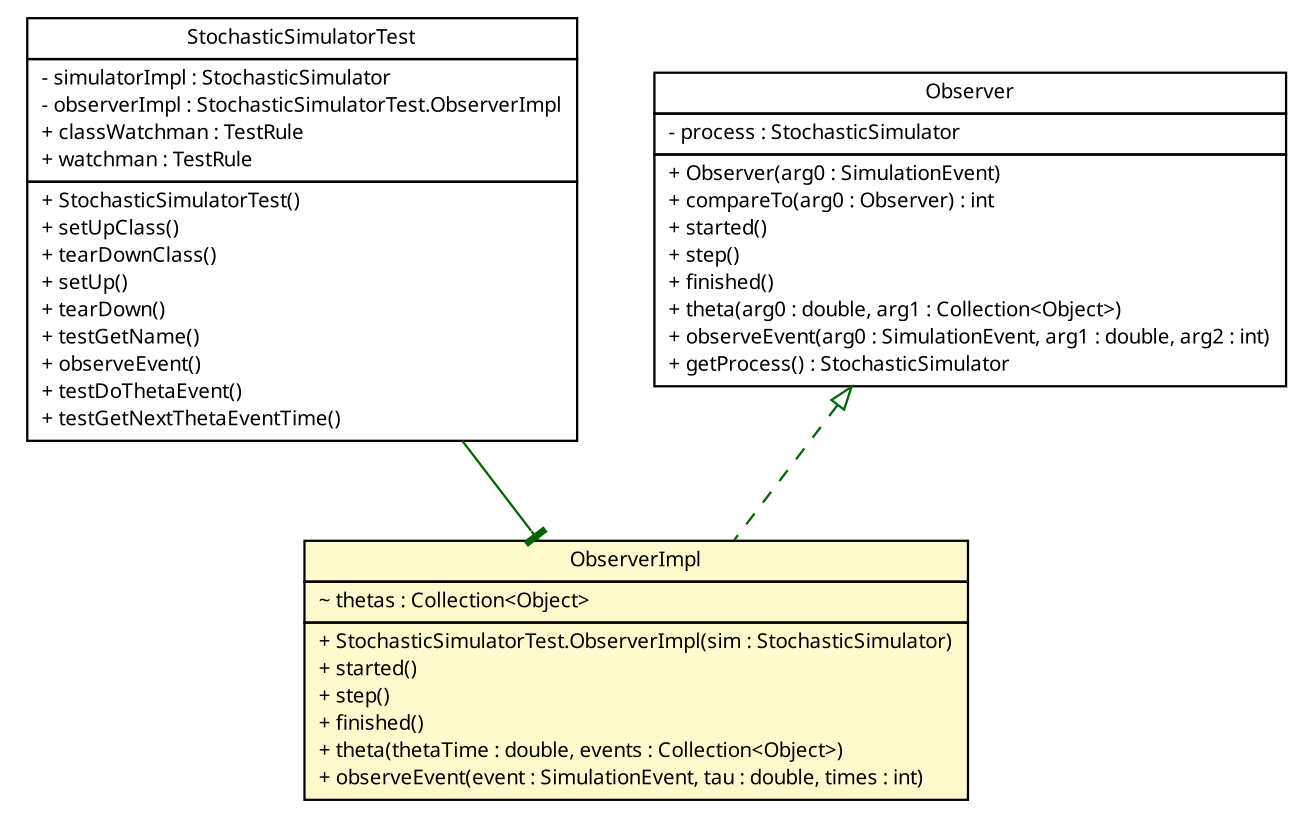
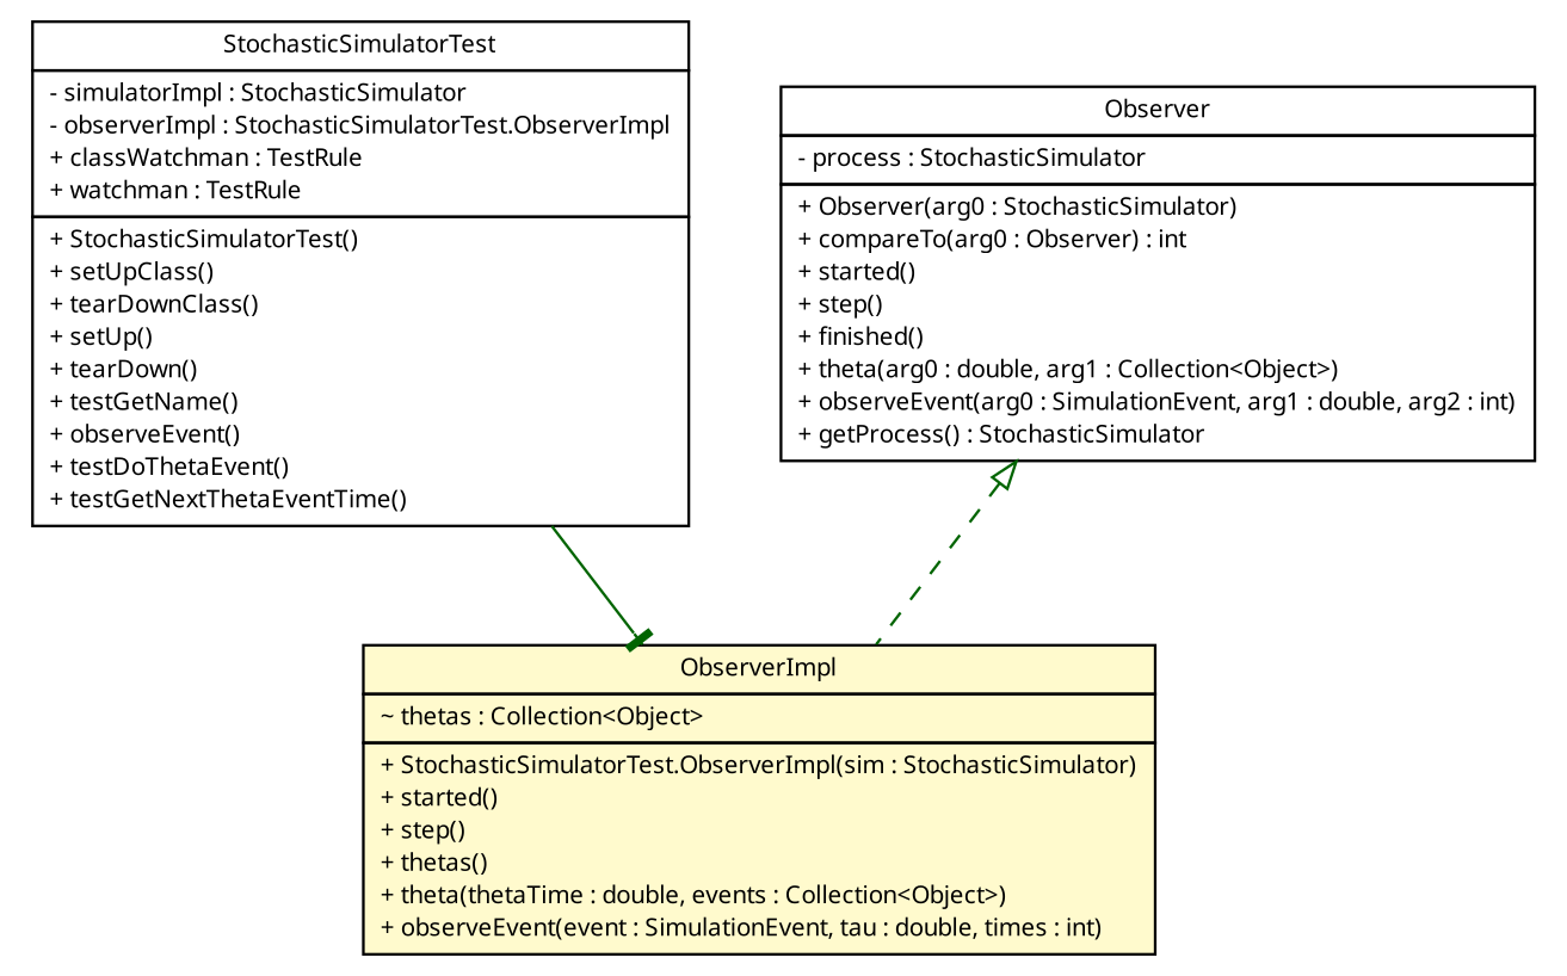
  digraph {
    nodesep=0.25
    ranksep=0.5
    node [fontcolor=black fontname="Trebuchet MS" fontsize=9.0 shape=plaintext]
    edge [color=darkgreen fontname="Trebuchet MS" headport=p labelfontname="Trebuchet MS" labelfontsize=10 tailport=p]
    n1 [label=<<table title="broadwick.stochastic.StochasticSimulatorTest" border="0" cellborder="1" cellspacing="0" cellpadding="2" port="p" href="./StochasticSimulatorTest.html"> 		<tr><td><table border="0" cellspacing="0" cellpadding="1"> <tr><td align="center" balign="center"><font face="Trebuchet MS"> StochasticSimulatorTest </font></td></tr> 		</table></td></tr> 		<tr><td><table border="0" cellspacing="0" cellpadding="1"> <tr><td align="left" balign="left"> - simulatorImpl : StochasticSimulator </td></tr> <tr><td align="left" balign="left"> - observerImpl : StochasticSimulatorTest.ObserverImpl </td></tr> <tr><td align="left" balign="left"> + classWatchman : TestRule </td></tr> <tr><td align="left" balign="left"> + watchman : TestRule </td></tr> 		</table></td></tr> 		<tr><td><table border="0" cellspacing="0" cellpadding="1"> <tr><td align="left" balign="left"> + StochasticSimulatorTest() </td></tr> <tr><td align="left" balign="left"> + setUpClass() </td></tr> <tr><td align="left" balign="left"> + tearDownClass() </td></tr> <tr><td align="left" balign="left"> + setUp() </td></tr> <tr><td align="left" balign="left"> + tearDown() </td></tr> <tr><td align="left" balign="left"> + testGetName() </td></tr> <tr><td align="left" balign="left"> + observeEvent() </td></tr> <tr><td align="left" balign="left"> + testDoThetaEvent() </td></tr> <tr><td align="left" balign="left"> + testGetNextThetaEventTime() </td></tr> 		</table></td></tr> 		</table>>]
-   n2 [label=<<table title="broadwick.stochastic.StochasticSimulatorTest.ObserverImpl" border="0" cellborder="1" cellspacing="0" cellpadding="2" port="p" bgcolor="lemonChiffon" href="./StochasticSimulatorTest.ObserverImpl.html"> 		<tr><td><table border="0" cellspacing="0" cellpadding="1"> <tr><td align="center" balign="center"><font face="Trebuchet MS"> ObserverImpl </font></td></tr> 		</table></td></tr> 		<tr><td><table border="0" cellspacing="0" cellpadding="1"> <tr><td align="left" balign="left"> ~ thetas : Collection&lt;Object&gt; </td></tr> 		</table></td></tr> 		<tr><td><table border="0" cellspacing="0" cellpadding="1"> <tr><td align="left" balign="left"> + StochasticSimulatorTest.ObserverImpl(sim : StochasticSimulator) </td></tr> <tr><td align="left" balign="left"> + started() </td></tr> <tr><td align="left" balign="left"> + step() </td></tr> <tr><td align="left" balign="left"> + finished() </td></tr> <tr><td align="left" balign="left"> + theta(thetaTime : double, events : Collection&lt;Object&gt;) </td></tr> <tr><td align="left" balign="left"> + observeEvent(event : SimulationEvent, tau : double, times : int) </td></tr> 		</table></td></tr> 		</table>>]
-   n3 [label=<<table title="broadwick.stochastic.Observer" border="0" cellborder="1" cellspacing="0" cellpadding="2" port="p" href="http://java.sun.com/j2se/1.4.2/docs/api/broadwick/stochastic/Observer.html"> 		<tr><td><table border="0" cellspacing="0" cellpadding="1"> <tr><td align="center" balign="center"><font face="Trebuchet MS"> Observer </font></td></tr> 		</table></td></tr> 		<tr><td><table border="0" cellspacing="0" cellpadding="1"> <tr><td align="left" balign="left"> - process : StochasticSimulator </td></tr> 		</table></td></tr> 		<tr><td><table border="0" cellspacing="0" cellpadding="1"> <tr><td align="left" balign="left"> + Observer(arg0 : SimulationEvent) </td></tr> <tr><td align="left" balign="left"> + compareTo(arg0 : Observer) : int </td></tr> <tr><td align="left" balign="left"><font face="Trebuchet MS" point-size="9.0"> + started() </font></td></tr> <tr><td align="left" balign="left"><font face="Trebuchet MS" point-size="9.0"> + step() </font></td></tr> <tr><td align="left" balign="left"><font face="Trebuchet MS" point-size="9.0"> + finished() </font></td></tr> <tr><td align="left" balign="left"><font face="Trebuchet MS" point-size="9.0"> + theta(arg0 : double, arg1 : Collection&lt;Object&gt;) </font></td></tr> <tr><td align="left" balign="left"><font face="Trebuchet MS" point-size="9.0"> + observeEvent(arg0 : SimulationEvent, arg1 : double, arg2 : int) </font></td></tr> <tr><td align="left" balign="left"> + getProcess() : StochasticSimulator </td></tr> 		</table></td></tr> 		</table>>]
+   n2 [label=<<table title="broadwick.stochastic.StochasticSimulatorTest.ObserverImpl" border="0" cellborder="1" cellspacing="0" cellpadding="2" port="p" bgcolor="lemonChiffon" href="./StochasticSimulatorTest.ObserverImpl.html"> 		<tr><td><table border="0" cellspacing="0" cellpadding="1"> <tr><td align="center" balign="center"><font face="Trebuchet MS"> ObserverImpl </font></td></tr> 		</table></td></tr> 		<tr><td><table border="0" cellspacing="0" cellpadding="1"> <tr><td align="left" balign="left"> ~ thetas : Collection&lt;Object&gt; </td></tr> 		</table></td></tr> 		<tr><td><table border="0" cellspacing="0" cellpadding="1"> <tr><td align="left" balign="left"> + StochasticSimulatorTest.ObserverImpl(sim : StochasticSimulator) </td></tr> <tr><td align="left" balign="left"> + started() </td></tr> <tr><td align="left" balign="left"> + step() </td></tr> <tr><td align="left" balign="left"> + thetas() </td></tr> <tr><td align="left" balign="left"> + theta(thetaTime : double, events : Collection&lt;Object&gt;) </td></tr> <tr><td align="left" balign="left"> + observeEvent(event : SimulationEvent, tau : double, times : int) </td></tr> 		</table></td></tr> 		</table>>]
+   n3 [label=<<table title="broadwick.stochastic.Observer" border="0" cellborder="1" cellspacing="0" cellpadding="2" port="p" href="http://java.sun.com/j2se/1.4.2/docs/api/broadwick/stochastic/Observer.html"> 		<tr><td><table border="0" cellspacing="0" cellpadding="1"> <tr><td align="center" balign="center"><font face="Trebuchet MS"> Observer </font></td></tr> 		</table></td></tr> 		<tr><td><table border="0" cellspacing="0" cellpadding="1"> <tr><td align="left" balign="left"> - process : StochasticSimulator </td></tr> 		</table></td></tr> 		<tr><td><table border="0" cellspacing="0" cellpadding="1"> <tr><td align="left" balign="left"> + Observer(arg0 : StochasticSimulator) </td></tr> <tr><td align="left" balign="left"> + compareTo(arg0 : Observer) : int </td></tr> <tr><td align="left" balign="left"><font face="Trebuchet MS" point-size="9.0"> + started() </font></td></tr> <tr><td align="left" balign="left"><font face="Trebuchet MS" point-size="9.0"> + step() </font></td></tr> <tr><td align="left" balign="left"><font face="Trebuchet MS" point-size="9.0"> + finished() </font></td></tr> <tr><td align="left" balign="left"><font face="Trebuchet MS" point-size="9.0"> + theta(arg0 : double, arg1 : Collection&lt;Object&gt;) </font></td></tr> <tr><td align="left" balign="left"><font face="Trebuchet MS" point-size="9.0"> + observeEvent(arg0 : SimulationEvent, arg1 : double, arg2 : int) </font></td></tr> <tr><td align="left" balign="left"> + getProcess() : StochasticSimulator </td></tr> 		</table></td></tr> 		</table>>]
    n1 -> n2 [arrowhead=tee fontcolor=black fontsize=10.0 style=solid]
    n3 -> n2 [arrowtail=empty dir=back fontsize=10 style=dashed]
  }
